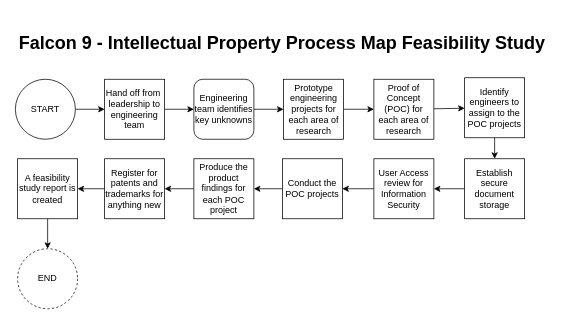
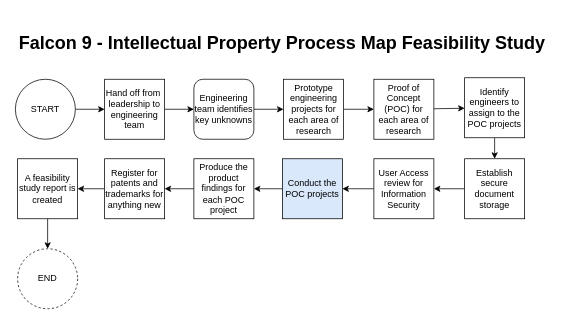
  <mxCell id="0" />
  <mxCell id="1" parent="0" />
  <mxCell id="2" value="&lt;h1 style=&quot;color: rgb(240 , 240 , 240) ; font-family: &amp;#34;helvetica&amp;#34; ; font-style: normal ; letter-spacing: normal ; text-align: left ; text-indent: 0px ; text-transform: none ; word-spacing: 0px&quot;&gt;&lt;font color=&quot;#000000&quot; style=&quot;background-color: rgb(255 , 255 , 255)&quot;&gt;Falcon 9 - Intellectual Property Process Map Feasibility Study&lt;/font&gt;&lt;/h1&gt;" style="text;whiteSpace=wrap;html=1;" parent="1" vertex="1"><mxGeometry x="23" y="20" width="719" height="74" as="geometry" /></mxCell>
  <mxCell id="3" value="" style="edgeStyle=none;html=1;strokeColor=#000000;" parent="1" source="4" target="6" edge="1"><mxGeometry relative="1" as="geometry" /></mxCell>
  <mxCell id="4" value="START" style="ellipse;whiteSpace=wrap;html=1;aspect=fixed;" parent="1" vertex="1"><mxGeometry x="20" y="105" width="80" height="80" as="geometry" /></mxCell>
  <mxCell id="5" value="" style="edgeStyle=none;html=1;strokeColor=#000000;" parent="1" source="6" target="8" edge="1"><mxGeometry relative="1" as="geometry" /></mxCell>
  <mxCell id="6" value="Hand off from&amp;nbsp; leadership to engineering team" style="whiteSpace=wrap;html=1;aspect=fixed;" parent="1" vertex="1"><mxGeometry x="139" y="105" width="80" height="80" as="geometry" /></mxCell>
  <mxCell id="7" value="" style="edgeStyle=none;html=1;strokeColor=#000000;" parent="1" source="8" target="10" edge="1"><mxGeometry relative="1" as="geometry" /></mxCell>
  <mxCell id="8" value="Engineering team identifies key unknowns" style="whiteSpace=wrap;html=1;aspect=fixed;rounded=1;" parent="1" vertex="1"><mxGeometry x="258" y="105" width="80" height="80" as="geometry" /></mxCell>
  <mxCell id="9" value="" style="edgeStyle=none;html=1;strokeColor=#000000;" parent="1" source="10" target="12" edge="1"><mxGeometry relative="1" as="geometry" /></mxCell>
  <mxCell id="10" value="Prototype engineering projects for each area of research" style="whiteSpace=wrap;html=1;aspect=fixed;" parent="1" vertex="1"><mxGeometry x="377.5" y="105" width="80" height="80" as="geometry" /></mxCell>
  <mxCell id="11" value="" style="edgeStyle=none;html=1;strokeColor=#000000;" parent="1" source="12" target="14" edge="1"><mxGeometry relative="1" as="geometry" /></mxCell>
  <mxCell id="12" value="Proof of Concept (POC) for each area of research" style="whiteSpace=wrap;html=1;aspect=fixed;" parent="1" vertex="1"><mxGeometry x="498" y="105" width="80" height="80" as="geometry" /></mxCell>
  <mxCell id="13" value="" style="edgeStyle=none;html=1;strokeColor=#000000;" parent="1" source="14" target="16" edge="1"><mxGeometry relative="1" as="geometry" /></mxCell>
  <mxCell id="14" value="Identify engineers to assign to the POC projects" style="whiteSpace=wrap;html=1;aspect=fixed;" parent="1" vertex="1"><mxGeometry x="619" y="103" width="80" height="80" as="geometry" /></mxCell>
  <mxCell id="15" value="" style="edgeStyle=none;html=1;strokeColor=#000000;" parent="1" source="16" target="18" edge="1"><mxGeometry relative="1" as="geometry" /></mxCell>
  <mxCell id="16" value="Establish secure document storage" style="whiteSpace=wrap;html=1;aspect=fixed;" parent="1" vertex="1"><mxGeometry x="619" y="211" width="80" height="80" as="geometry" /></mxCell>
  <mxCell id="17" value="" style="edgeStyle=none;html=1;strokeColor=#000000;" parent="1" source="18" target="20" edge="1"><mxGeometry relative="1" as="geometry" /></mxCell>
  <mxCell id="18" value="User Access review for Information Security" style="whiteSpace=wrap;html=1;aspect=fixed;" parent="1" vertex="1"><mxGeometry x="498" y="211" width="80" height="80" as="geometry" /></mxCell>
  <mxCell id="19" value="" style="edgeStyle=none;html=1;strokeColor=#000000;" parent="1" source="20" target="22" edge="1"><mxGeometry relative="1" as="geometry" /></mxCell>
- <mxCell id="20" value="Conduct the POC projects" style="whiteSpace=wrap;html=1;aspect=fixed;" parent="1" vertex="1"><mxGeometry x="376" y="211" width="80" height="80" as="geometry" /></mxCell>
+ <mxCell id="20" value="Conduct the POC projects" style="whiteSpace=wrap;html=1;aspect=fixed;fillColor=#dae8fc;" parent="1" vertex="1"><mxGeometry x="376" y="211" width="80" height="80" as="geometry" /></mxCell>
  <mxCell id="21" value="" style="edgeStyle=none;html=1;strokeColor=#000000;" edge="1" parent="1" source="22" target="27"><mxGeometry relative="1" as="geometry" /></mxCell>
  <mxCell id="22" value="Produce the product findings for each POC project" style="whiteSpace=wrap;html=1;aspect=fixed;" parent="1" vertex="1"><mxGeometry x="258" y="211" width="80" height="80" as="geometry" /></mxCell>
  <mxCell id="23" value="" style="edgeStyle=none;html=1;strokeColor=#000000;" parent="1" source="24" target="25" edge="1"><mxGeometry relative="1" as="geometry" /></mxCell>
  <mxCell id="24" value="A feasibility study report is created" style="whiteSpace=wrap;html=1;aspect=fixed;" parent="1" vertex="1"><mxGeometry x="23" y="211" width="80" height="80" as="geometry" /></mxCell>
  <mxCell id="25" value="END" style="ellipse;whiteSpace=wrap;html=1;aspect=fixed;dashed=1;" parent="1" vertex="1"><mxGeometry x="23" y="331" width="80" height="80" as="geometry" /></mxCell>
  <mxCell id="26" value="" style="edgeStyle=none;html=1;strokeColor=#000000;" edge="1" parent="1" source="27" target="24"><mxGeometry relative="1" as="geometry" /></mxCell>
  <mxCell id="27" value="Register for patents and trademarks for anything new" style="whiteSpace=wrap;html=1;aspect=fixed;" vertex="1" parent="1"><mxGeometry x="139" y="211" width="80" height="80" as="geometry" /></mxCell>
